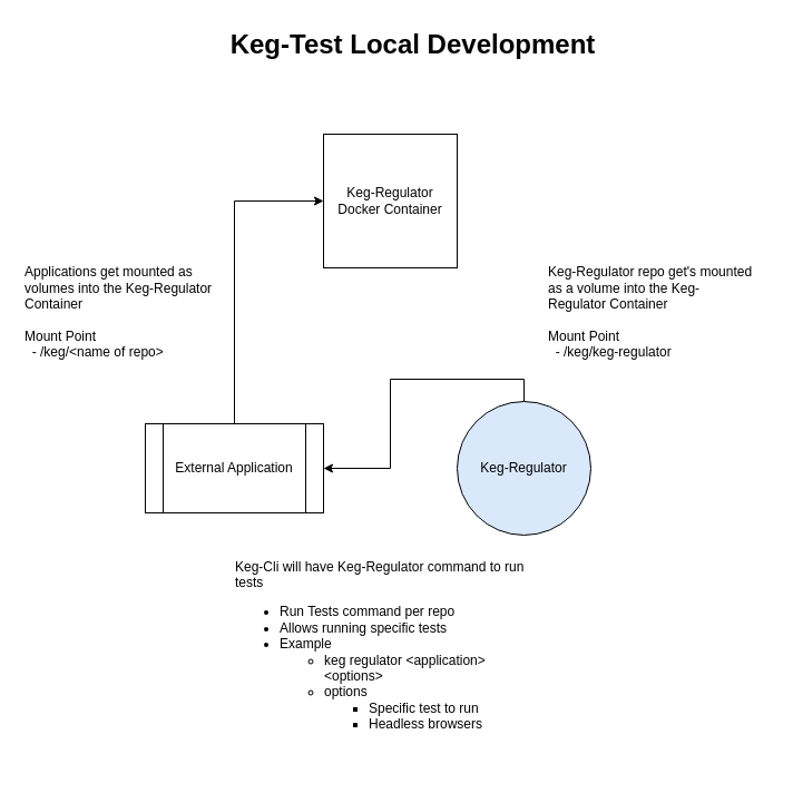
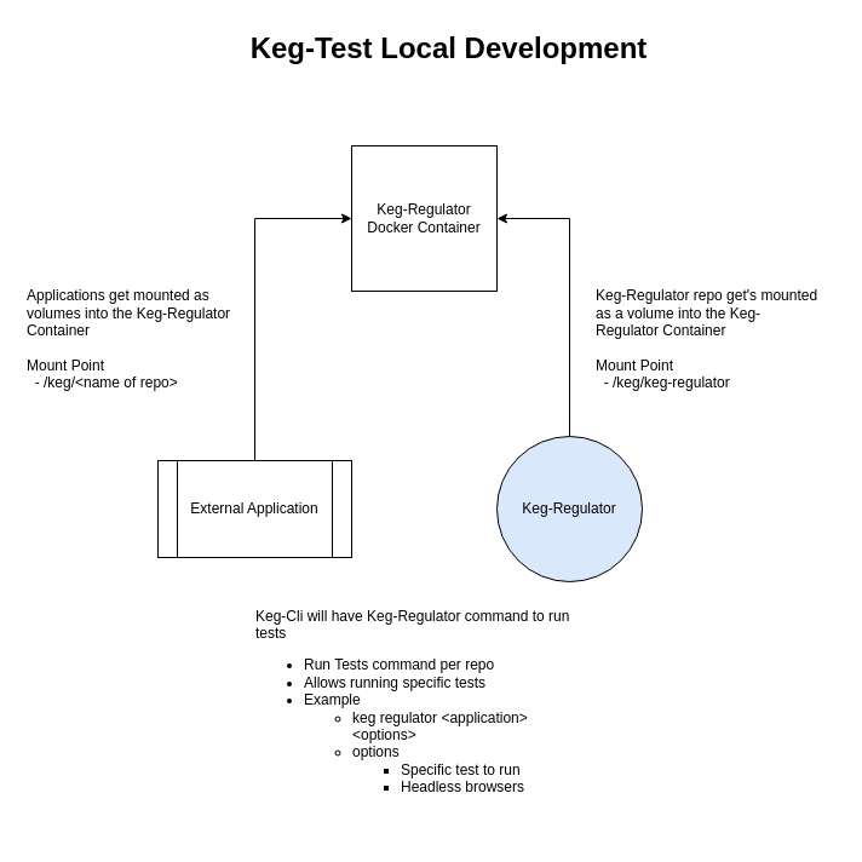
  <mxCell id="0" />
  <mxCell id="1" parent="0" />
  <mxCell id="2" value="Keg-Regulator&lt;br&gt;Docker Container" style="whiteSpace=wrap;html=1;aspect=fixed;" parent="1" vertex="1"><mxGeometry x="290" y="120" width="120" height="120" as="geometry" /></mxCell>
- <mxCell id="3" style="edgeStyle=orthogonalEdgeStyle;rounded=0;orthogonalLoop=1;jettySize=auto;html=1;exitX=0.5;exitY=0;exitDx=0;exitDy=0;" parent="1" source="4" target="8" edge="1"><mxGeometry relative="1" as="geometry" /></mxCell>
+ <mxCell id="3" style="edgeStyle=orthogonalEdgeStyle;rounded=0;orthogonalLoop=1;jettySize=auto;html=1;exitX=0.5;exitY=0;exitDx=0;exitDy=0;entryX=1;entryY=0.5;entryDx=0;entryDy=0;" parent="1" source="4" target="2" edge="1"><mxGeometry relative="1" as="geometry" /></mxCell>
  <mxCell id="4" value="Keg-Regulator" style="ellipse;whiteSpace=wrap;html=1;aspect=fixed;fillColor=#dae8fc;" parent="1" vertex="1"><mxGeometry x="410" y="360" width="120" height="120" as="geometry" /></mxCell>
  <mxCell id="5" value="Keg-Test Local Development" style="text;strokeColor=none;fillColor=none;html=1;fontSize=24;fontStyle=1;verticalAlign=middle;align=center;" parent="1" vertex="1"><mxGeometry x="210" width="320" height="40" as="geometry" y="20" /></mxCell>
  <mxCell id="6" value="Keg-&lt;span style=&quot;text-align: center&quot;&gt;Regulator repo&lt;/span&gt;&amp;nbsp;get's mounted as a volume into the Keg-&lt;span style=&quot;text-align: center&quot;&gt;Regulator&lt;/span&gt;&amp;nbsp;Container&lt;br&gt;&lt;br&gt;Mount Point&lt;br&gt;&amp;nbsp; - /keg/keg-r&lt;span style=&quot;text-align: center&quot;&gt;egulator&lt;/span&gt;" style="text;html=1;strokeColor=none;fillColor=none;align=left;verticalAlign=middle;whiteSpace=wrap;rounded=0;" parent="1" vertex="1"><mxGeometry x="490" y="220" width="200" height="120" as="geometry" /></mxCell>
  <mxCell id="7" style="edgeStyle=orthogonalEdgeStyle;rounded=0;orthogonalLoop=1;jettySize=auto;html=1;exitX=0.5;exitY=0;exitDx=0;exitDy=0;entryX=0;entryY=0.5;entryDx=0;entryDy=0;" parent="1" source="8" target="2" edge="1"><mxGeometry relative="1" as="geometry" /></mxCell>
  <mxCell id="8" value="External Application" style="shape=process;whiteSpace=wrap;html=1;backgroundOutline=1;align=center;" parent="1" vertex="1"><mxGeometry x="130" y="380" width="160" height="80" as="geometry" /></mxCell>
  <mxCell id="9" value="Applications get mounted as volumes into the Keg-Regulator Container&lt;br&gt;&lt;br&gt;Mount Point&lt;br&gt;&amp;nbsp; - /keg/&amp;lt;name of repo&amp;gt;" style="text;html=1;strokeColor=none;fillColor=none;align=left;verticalAlign=middle;whiteSpace=wrap;rounded=0;" parent="1" vertex="1"><mxGeometry x="20" y="220" width="190" height="120" as="geometry" /></mxCell>
  <mxCell id="10" value="&lt;div style=&quot;text-align: left&quot;&gt;&lt;span&gt;Keg-Cli will have Keg-&lt;/span&gt;&lt;span style=&quot;text-align: center&quot;&gt;Regulator&lt;/span&gt;&lt;span&gt;&amp;nbsp;command to run tests&lt;/span&gt;&lt;/div&gt;&lt;div&gt;&lt;ul&gt;&lt;li style=&quot;text-align: left&quot;&gt;&lt;span&gt;Run Tests command per repo&lt;/span&gt;&lt;/li&gt;&lt;li style=&quot;text-align: left&quot;&gt;&lt;span&gt;Allows running specific tests&amp;nbsp;&lt;/span&gt;&lt;/li&gt;&lt;li style=&quot;text-align: left&quot;&gt;&lt;span&gt;Example&lt;/span&gt;&lt;/li&gt;&lt;ul&gt;&lt;li style=&quot;text-align: left&quot;&gt;&lt;span&gt;keg regulator&amp;nbsp;&amp;lt;application&amp;gt; &amp;lt;options&amp;gt;&lt;/span&gt;&lt;/li&gt;&lt;li style=&quot;text-align: left&quot;&gt;&lt;span&gt;options&lt;/span&gt;&lt;/li&gt;&lt;ul&gt;&lt;li style=&quot;text-align: left&quot;&gt;Specific test to run&lt;/li&gt;&lt;li style=&quot;text-align: left&quot;&gt;Headless browsers&lt;/li&gt;&lt;/ul&gt;&lt;/ul&gt;&lt;/ul&gt;&lt;/div&gt;" style="text;html=1;strokeColor=none;fillColor=none;align=center;verticalAlign=middle;whiteSpace=wrap;rounded=0;" parent="1" vertex="1"><mxGeometry x="210" y="480" width="280" height="210" as="geometry" /></mxCell>
